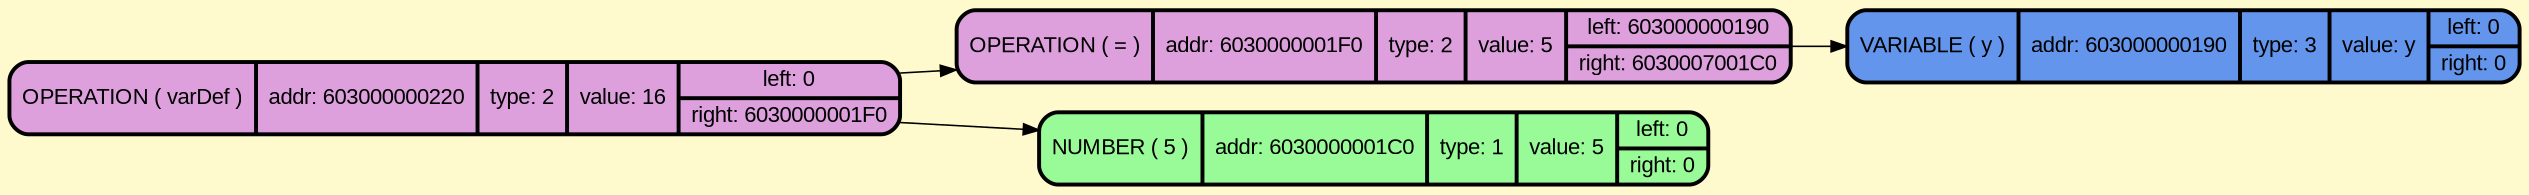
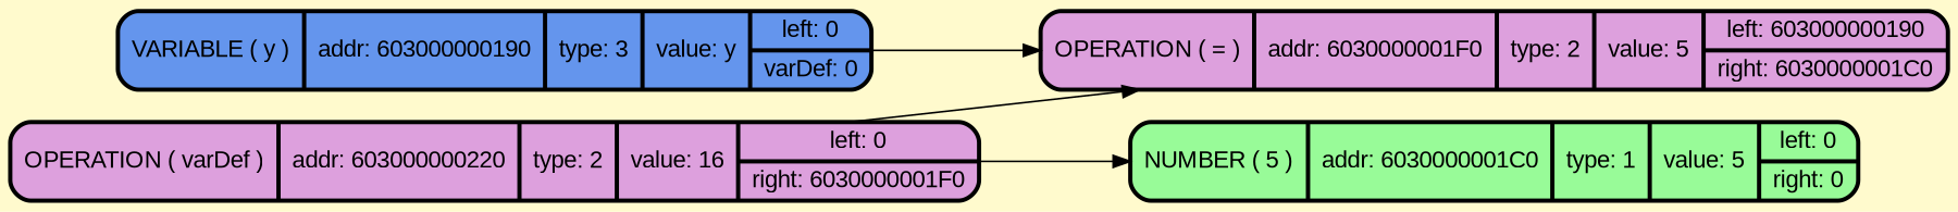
  digraph {
    bgcolor=lemonchiffon
    fontname="Liberation Sans"
    rankdir=LR
    node [color="#000000" fillcolor=plum fontcolor="#000000" fontname="Liberation Sans" penwidth=2.5 shape=Mrecord style=filled]
    edge [fontname="Liberation Sans"]
    n1 [label=" {OPERATION ( varDef ) | addr: 603000000220 | type: 2 | value: 16 | {left: 0 | right: 6030000001F0}} "]
-   n2 [label=" {OPERATION ( = ) | addr: 6030000001F0 | type: 2 | value: 5 | {left: 603000000190 | right: 6030007001C0}} "]
+   n2 [label=" {OPERATION ( = ) | addr: 6030000001F0 | type: 2 | value: 5 | {left: 603000000190 | right: 6030000001C0}} "]
    n3 [fillcolor=palegreen label="  {NUMBER ( 5 )| addr: 6030000001C0 | type: 1| value: 5 | {left: 0 | right: 0}} "]
-   n4 [fillcolor=cornflowerblue label="  {VARIABLE ( y )| addr: 603000000190 | type: 3| value: y | {left: 0 | right: 0}} "]
+   n4 [fillcolor=cornflowerblue label="  {VARIABLE ( y )| addr: 603000000190 | type: 3| value: y | {left: 0 | varDef: 0}} "]
    n1 -> n2
    n1 -> n3
-   n2 -> n4
+   n4 -> n2
  }
